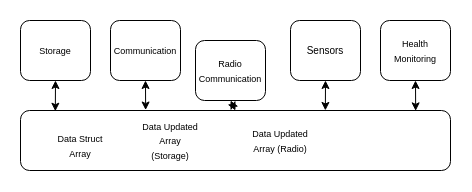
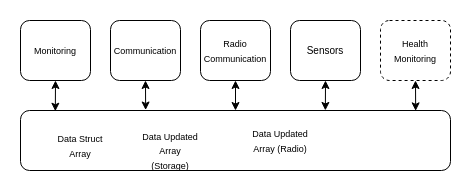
  <mxCell id="0" />
  <mxCell id="1" parent="0" />
  <mxCell id="2" value="" style="rounded=1;whiteSpace=wrap;html=1;" vertex="1" parent="1"><mxGeometry x="20" y="110" width="430" height="60" as="geometry" /></mxCell>
- <mxCell id="3" value="&lt;font style=&quot;font-size: 9px;&quot;&gt;Storage&lt;/font&gt;" style="rounded=1;whiteSpace=wrap;html=1;" vertex="1" parent="1"><mxGeometry x="20" y="20" width="70" height="60" as="geometry" /></mxCell>
+ <mxCell id="3" value="&lt;font style=&quot;font-size: 9px;&quot;&gt;Monitoring&lt;/font&gt;" style="rounded=1;whiteSpace=wrap;html=1;" vertex="1" parent="1"><mxGeometry x="20" y="20" width="70" height="60" as="geometry" /></mxCell>
  <mxCell id="4" value="&lt;font style=&quot;font-size: 9px;&quot;&gt;Communication&lt;/font&gt;" style="rounded=1;whiteSpace=wrap;html=1;" vertex="1" parent="1"><mxGeometry x="110" y="20" width="70" height="60" as="geometry" /></mxCell>
- <mxCell id="5" value="&lt;font style=&quot;font-size: 9px;&quot;&gt;Radio&lt;/font&gt;&lt;div&gt;&lt;font style=&quot;font-size: 9px;&quot;&gt;Communication&lt;/font&gt;&lt;/div&gt;" style="rounded=1;whiteSpace=wrap;html=1;" vertex="1" parent="1"><mxGeometry x="195" y="40" width="70" height="60" as="geometry" /></mxCell>
+ <mxCell id="5" value="&lt;font style=&quot;font-size: 9px;&quot;&gt;Radio&lt;/font&gt;&lt;div&gt;&lt;font style=&quot;font-size: 9px;&quot;&gt;Communication&lt;/font&gt;&lt;/div&gt;" style="rounded=1;whiteSpace=wrap;html=1;" vertex="1" parent="1"><mxGeometry x="200" y="20" width="70" height="60" as="geometry" /></mxCell>
  <mxCell id="6" value="&lt;font size=&quot;1&quot;&gt;Sensors&lt;/font&gt;" style="rounded=1;whiteSpace=wrap;html=1;" vertex="1" parent="1"><mxGeometry x="290" y="20" width="70" height="60" as="geometry" /></mxCell>
- <mxCell id="7" value="&lt;font style=&quot;font-size: 9px;&quot;&gt;Health&lt;/font&gt;&lt;div&gt;&lt;font style=&quot;font-size: 9px;&quot;&gt;Monitoring&lt;/font&gt;&lt;/div&gt;" style="rounded=1;whiteSpace=wrap;html=1;" vertex="1" parent="1"><mxGeometry x="380" y="20" width="70" height="60" as="geometry" /></mxCell>
+ <mxCell id="7" value="&lt;font style=&quot;font-size: 9px;&quot;&gt;Health&lt;/font&gt;&lt;div&gt;&lt;font style=&quot;font-size: 9px;&quot;&gt;Monitoring&lt;/font&gt;&lt;/div&gt;" style="rounded=1;whiteSpace=wrap;html=1;dashed=1;" vertex="1" parent="1"><mxGeometry x="380" y="20" width="70" height="60" as="geometry" /></mxCell>
  <mxCell id="8" value="" style="endArrow=classic;startArrow=classic;html=1;rounded=0;exitX=0.5;exitY=1;exitDx=0;exitDy=0;entryX=0.081;entryY=0.012;entryDx=0;entryDy=0;entryPerimeter=0;" edge="1" parent="1" source="3" target="2"><mxGeometry width="50" height="50" relative="1" as="geometry"><mxPoint x="60" y="-20" as="sourcePoint" /><mxPoint x="110" y="-70" as="targetPoint" /></mxGeometry></mxCell>
  <mxCell id="9" value="" style="endArrow=classic;startArrow=classic;html=1;rounded=0;exitX=0.5;exitY=1;exitDx=0;exitDy=0;entryX=0.291;entryY=-0.008;entryDx=0;entryDy=0;entryPerimeter=0;" edge="1" parent="1" source="4" target="2"><mxGeometry width="50" height="50" relative="1" as="geometry"><mxPoint x="190" y="-10" as="sourcePoint" /><mxPoint x="240" y="-60" as="targetPoint" /></mxGeometry></mxCell>
  <mxCell id="10" value="" style="endArrow=classic;startArrow=classic;html=1;rounded=0;exitX=0.5;exitY=1;exitDx=0;exitDy=0;entryX=0.709;entryY=-0.001;entryDx=0;entryDy=0;entryPerimeter=0;" edge="1" parent="1" source="6" target="2"><mxGeometry width="50" height="50" relative="1" as="geometry"><mxPoint x="290" y="20" as="sourcePoint" /><mxPoint x="340" y="-30" as="targetPoint" /></mxGeometry></mxCell>
  <mxCell id="11" value="" style="endArrow=classic;startArrow=classic;html=1;rounded=0;exitX=0.5;exitY=1;exitDx=0;exitDy=0;entryX=0.919;entryY=0.006;entryDx=0;entryDy=0;entryPerimeter=0;" edge="1" parent="1" source="7" target="2"><mxGeometry width="50" height="50" relative="1" as="geometry"><mxPoint x="310" y="-30" as="sourcePoint" /><mxPoint x="360" y="-80" as="targetPoint" /></mxGeometry></mxCell>
  <mxCell id="12" value="" style="endArrow=classic;startArrow=classic;html=1;rounded=0;exitX=0.5;exitY=1;exitDx=0;exitDy=0;entryX=0.5;entryY=0;entryDx=0;entryDy=0;" edge="1" parent="1" source="5" target="2"><mxGeometry width="50" height="50" relative="1" as="geometry"><mxPoint x="280" y="-40" as="sourcePoint" /><mxPoint x="330" y="-90" as="targetPoint" /></mxGeometry></mxCell>
  <mxCell id="13" value="&lt;font style=&quot;font-size: 9px;&quot;&gt;Data Struct Array&lt;/font&gt;" style="text;strokeColor=none;align=center;fillColor=none;html=1;verticalAlign=middle;whiteSpace=wrap;rounded=0;" vertex="1" parent="1"><mxGeometry x="50" y="130" width="60" height="30" as="geometry" /></mxCell>
- <mxCell id="14" value="&lt;font style=&quot;font-size: 9px;&quot;&gt;Data Updated Array (Storage)&lt;/font&gt;" style="text;strokeColor=none;align=center;fillColor=none;html=1;verticalAlign=middle;whiteSpace=wrap;rounded=0;" vertex="1" parent="1"><mxGeometry x="140" y="125" width="60" height="30" as="geometry" /></mxCell>
+ <mxCell id="14" value="&lt;font style=&quot;font-size: 9px;&quot;&gt;Data Updated Array (Storage)&lt;/font&gt;" style="text;strokeColor=none;align=center;fillColor=none;html=1;verticalAlign=middle;whiteSpace=wrap;rounded=0;" vertex="1" parent="1"><mxGeometry x="140" y="135" width="60" height="30" as="geometry" /></mxCell>
  <mxCell id="15" value="&lt;font style=&quot;font-size: 9px;&quot;&gt;Data Updated Array (Radio)&lt;/font&gt;" style="text;strokeColor=none;align=center;fillColor=none;html=1;verticalAlign=middle;whiteSpace=wrap;rounded=0;" vertex="1" parent="1"><mxGeometry x="250" y="125" width="60" height="30" as="geometry" /></mxCell>
